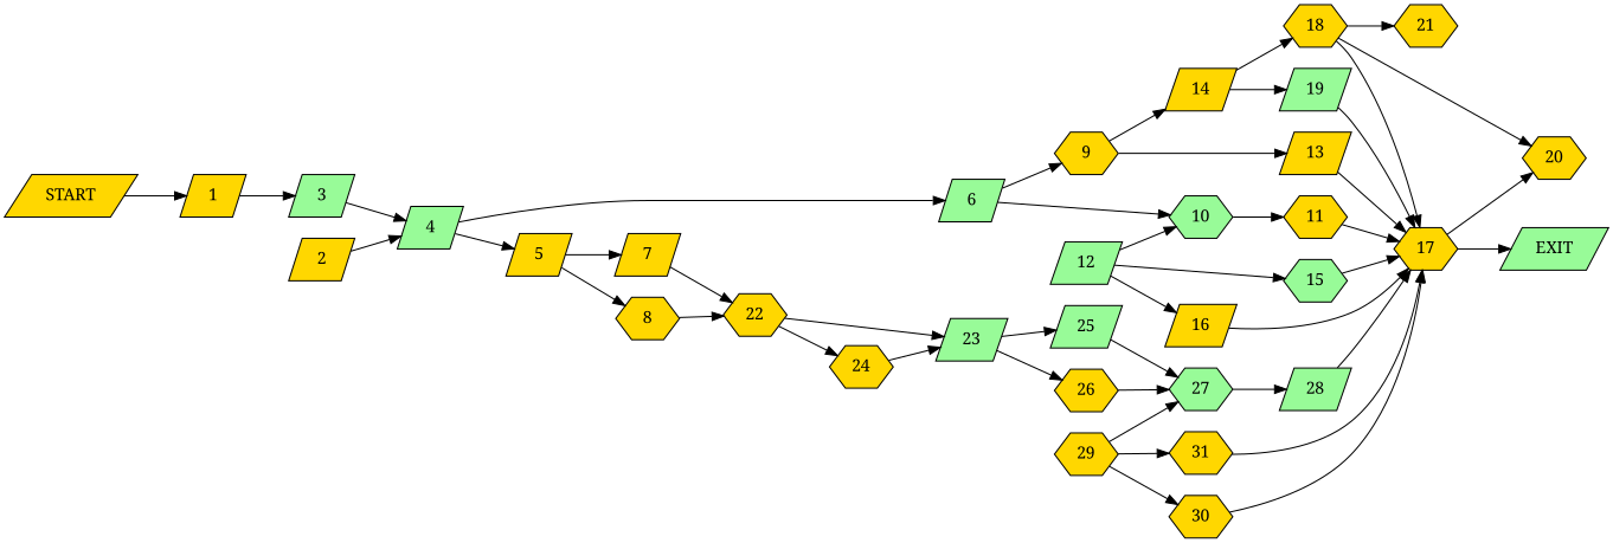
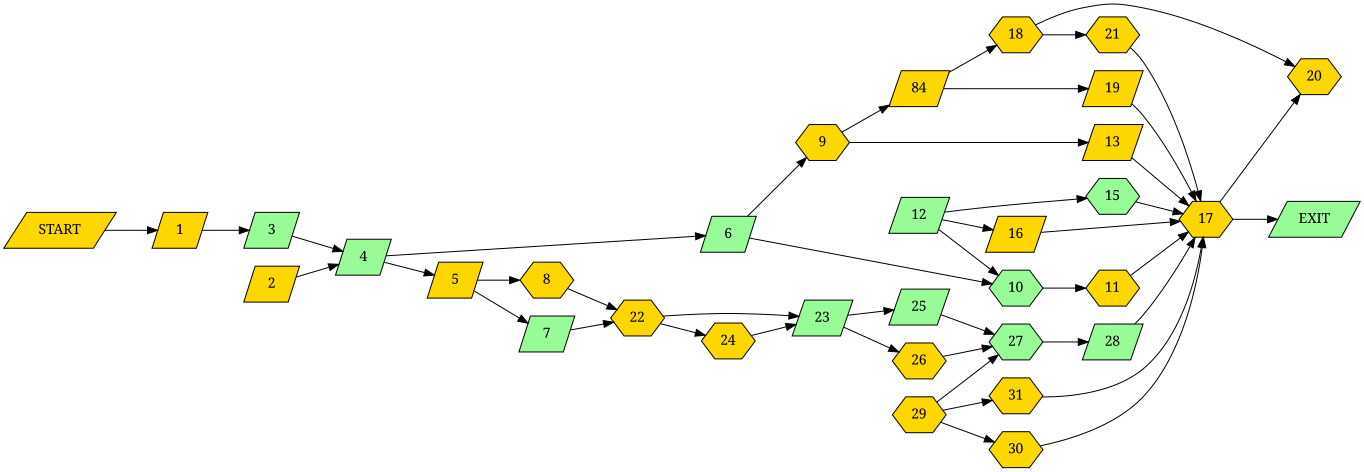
  digraph {
    fontname="Noto Serif"
    rankdir=LR
    node [fillcolor=gold fontname="Noto Serif" shape=parallelogram style=filled]
    edge [fontname="Noto Serif"]
    n1 [label=START]
    1
    3 [fillcolor=palegreen]
    n4 [fillcolor=palegreen label=EXIT]
    2
    4 [fillcolor=palegreen]
    5
    6 [fillcolor=palegreen]
-   7
+   7 [fillcolor=palegreen]
    8 [shape=hexagon]
    9 [shape=hexagon]
    10 [fillcolor=palegreen shape=hexagon]
    22 [shape=hexagon]
    13
-   14
+   14 [label=84]
    11 [shape=hexagon]
    23 [fillcolor=palegreen]
    24 [shape=hexagon]
    17 [shape=hexagon]
    18 [shape=hexagon]
-   19 [fillcolor=palegreen]
+   19
    12 [fillcolor=palegreen]
    15 [fillcolor=palegreen shape=hexagon]
    16
    20 [shape=hexagon]
    21 [shape=hexagon]
    25 [fillcolor=palegreen]
    26 [shape=hexagon]
    27 [fillcolor=palegreen shape=hexagon]
    28 [fillcolor=palegreen]
    29 [shape=hexagon]
    30 [shape=hexagon]
    31 [shape=hexagon]
    n1 -> 1
    1 -> 3
    3 -> 4
    2 -> 4
    4 -> 5
    4 -> 6
    5 -> 7
    5 -> 8
    6 -> 9
    6 -> 10
    7 -> 22
    8 -> 22
    9 -> 13
    9 -> 14
    10 -> 11
    22 -> 23
    22 -> 24
    13 -> 17
    14 -> 18
    14 -> 19
    11 -> 17
    23 -> 25
    23 -> 26
    24 -> 23
    17 -> n4
    17 -> 20
    18 -> 20
    18 -> 21
    19 -> 17
    12 -> 10
    12 -> 15
    12 -> 16
    15 -> 17
    16 -> 17
-   18 -> 17
+   21 -> 17
    25 -> 27
    26 -> 27
    27 -> 28
    28 -> 17
    29 -> 27
    29 -> 30
    29 -> 31
    30 -> 17
    31 -> 17
  }
